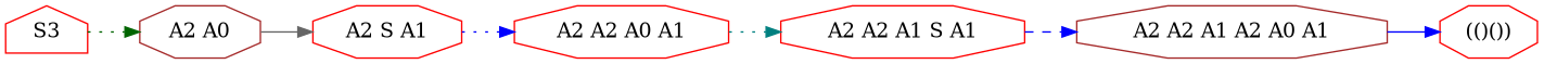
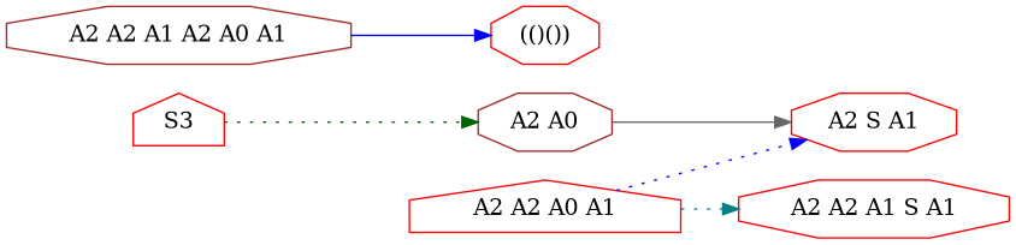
  digraph {
    rankdir=LR
    node [color=red shape=octagon]
    edge [color=blue style=dotted]
    n1 [label=S3 shape=house]
    "A2 A0" [color=brown]
    "A2 S A1"
-   "A2 A2 A0 A1"
+   "A2 A2 A0 A1" [shape=house]
    "A2 A2 A1 S A1"
    "A2 A2 A1 A2 A0 A1" [color=brown]
    "(()())"
    n1 -> "A2 A0" [color=darkgreen]
    "A2 A0" -> "A2 S A1" [color=gray40 style=solid]
-   "A2 S A1" -> "A2 A2 A0 A1"
+   "A2 A2 A0 A1" -> "A2 S A1"
    "A2 A2 A0 A1" -> "A2 A2 A1 S A1" [color=teal]
-   "A2 A2 A1 S A1" -> "A2 A2 A1 A2 A0 A1" [style=dashed]
    "A2 A2 A1 A2 A0 A1" -> "(()())" [style=solid]
  }
